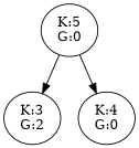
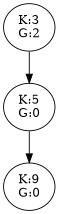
  digraph {
    n1 [label="K:3\nG:2"]
    n2 [label="K:5\nG:0"]
-   n3 [label="K:4\nG:0"]
-   n2 -> n1
+   n3 [label="K:9\nG:0"]
+   n1 -> n2
    n2 -> n3
  }
